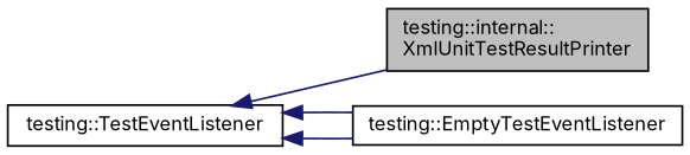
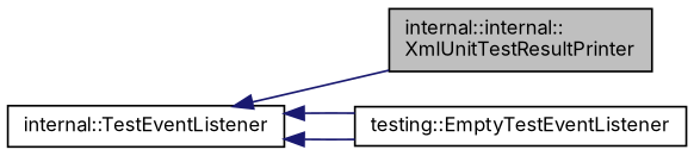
  digraph {
    fontname=Inter
    rankdir=LR
    node [color=black fillcolor=white fontname=Inter fontsize=10 shape=record style=filled]
    edge [color=midnightblue dir=back fontname=Inter fontsize=10 labelfontname=Helvetica labelfontsize=10 style=solid]
-   n1 [fillcolor=grey75 fontcolor=black height=0.2 label="testing::internal::\lXmlUnitTestResultPrinter" width=0.4]
+   n1 [fillcolor=grey75 fontcolor=black height=0.2 label="internal::internal::\lXmlUnitTestResultPrinter" width=0.4]
    n2 [height=0.2 label="testing::EmptyTestEventListener" width=0.4]
-   n3 [height=0.2 label="testing::TestEventListener" width=0.4]
+   n3 [height=0.2 label="internal::TestEventListener" width=0.4]
    n3 -> n1
    n3 -> n2
    n3 -> n2
  }
